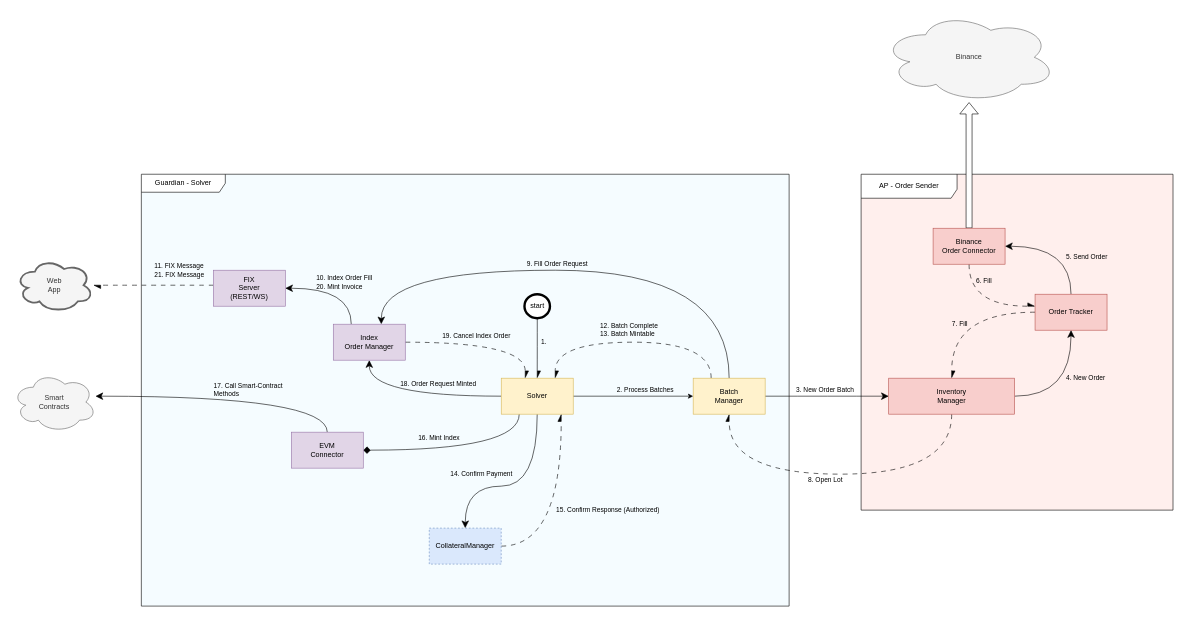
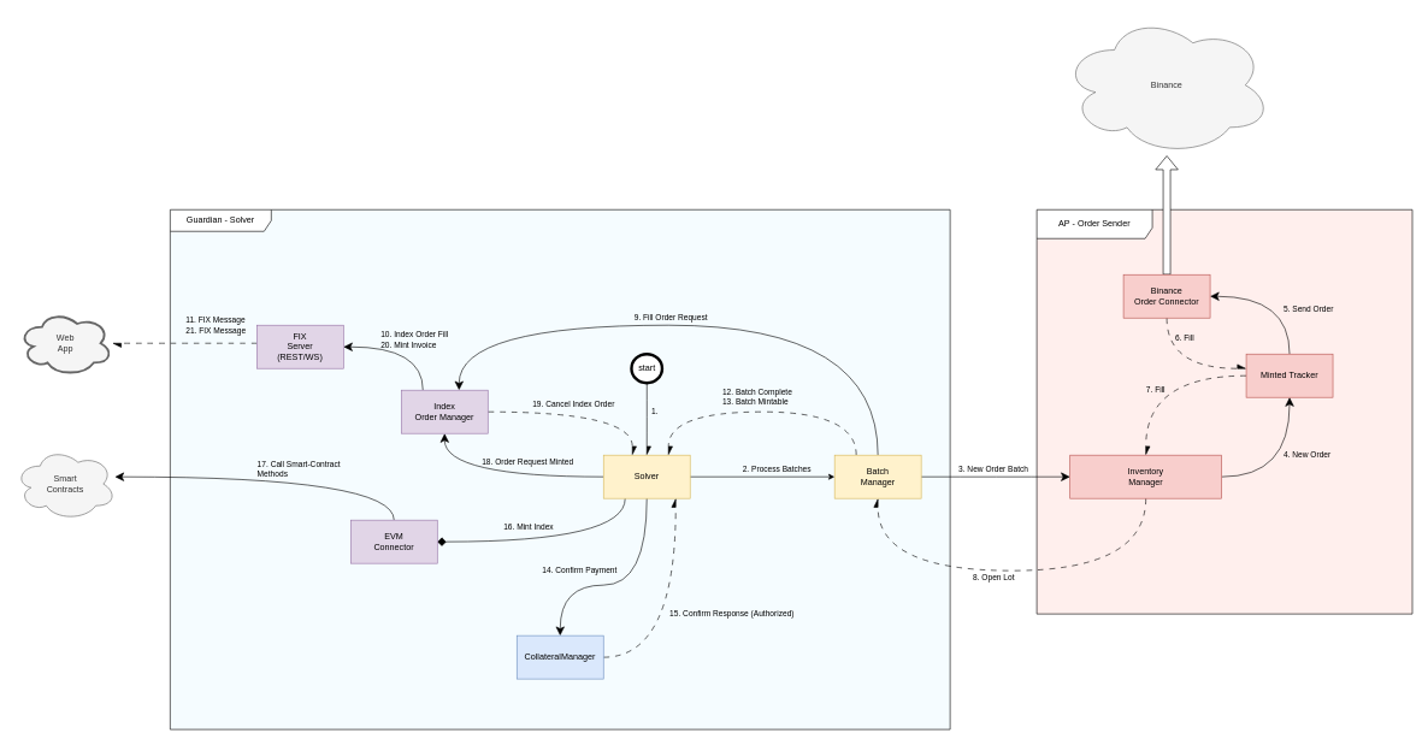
  <mxCell id="0" />
  <mxCell id="1" parent="0" />
  <mxCell id="2" value="Guardian - Solver" style="shape=umlFrame;whiteSpace=wrap;html=1;pointerEvents=0;swimlaneFillColor=#F5FCFF;width=140;height=30;" vertex="1" parent="1"><mxGeometry x="235" y="290" width="1080" height="720" as="geometry" /></mxCell>
  <mxCell id="3" value="AP - Order Sender" style="shape=umlFrame;whiteSpace=wrap;html=1;pointerEvents=0;swimlaneFillColor=#FFEFED;labelBackgroundColor=none;width=160;height=40;" vertex="1" parent="1"><mxGeometry x="1435" y="290" width="520" height="560" as="geometry" /></mxCell>
  <mxCell id="4" style="rounded=0;orthogonalLoop=1;jettySize=auto;html=1;shape=flexArrow;labelBackgroundColor=none;fillColor=default;" edge="1" parent="1" source="6" target="22"><mxGeometry relative="1" as="geometry"><mxPoint x="1425" y="350" as="targetPoint" /></mxGeometry></mxCell>
  <mxCell id="5" value="6. Fill" style="edgeStyle=orthogonalEdgeStyle;rounded=0;orthogonalLoop=1;jettySize=auto;html=1;dashed=1;dashPattern=8 8;curved=1;align=left;endArrow=async;endFill=1;endSize=10;labelBackgroundColor=none;" edge="1" parent="1" source="6" target="9"><mxGeometry x="-0.7" y="10" relative="1" as="geometry"><Array as="points"><mxPoint x="1615" y="510" /></Array><mxPoint y="1" as="offset" /></mxGeometry></mxCell>
  <mxCell id="6" value="Binance&lt;div&gt;&lt;span style=&quot;&quot;&gt;Order Connector&lt;/span&gt;&lt;br&gt;&lt;/div&gt;" style="rounded=0;whiteSpace=wrap;html=1;fillColor=#f8cecc;strokeColor=#b85450;labelBackgroundColor=none;" vertex="1" parent="1"><mxGeometry x="1555" y="380" width="120" height="60" as="geometry" /></mxCell>
  <mxCell id="7" value="5. Send Order" style="edgeStyle=orthogonalEdgeStyle;rounded=0;orthogonalLoop=1;jettySize=auto;html=1;endArrow=classic;endFill=1;labelBackgroundColor=none;curved=1;align=left;endSize=10;" edge="1" parent="1" source="9" target="6"><mxGeometry x="-0.333" y="10" relative="1" as="geometry"><mxPoint as="offset" /><Array as="points"><mxPoint x="1785" y="410" /></Array></mxGeometry></mxCell>
  <mxCell id="8" value="7. Fill" style="edgeStyle=orthogonalEdgeStyle;rounded=0;orthogonalLoop=1;jettySize=auto;html=1;curved=1;dashed=1;dashPattern=8 8;endArrow=async;endFill=1;endSize=10;align=right;labelBackgroundColor=none;" edge="1" parent="1" source="9" target="12"><mxGeometry x="-0.108" y="20" relative="1" as="geometry"><mxPoint as="offset" /></mxGeometry></mxCell>
- <mxCell id="9" value="&lt;div&gt;&lt;span style=&quot;&quot;&gt;Order Tracker&lt;/span&gt;&lt;br&gt;&lt;/div&gt;" style="rounded=0;whiteSpace=wrap;html=1;fillColor=#f8cecc;strokeColor=#b85450;labelBackgroundColor=none;" vertex="1" parent="1"><mxGeometry x="1725" y="490" width="120" height="60" as="geometry" /></mxCell>
+ <mxCell id="9" value="&lt;div&gt;&lt;span style=&quot;&quot;&gt;Minted Tracker&lt;/span&gt;&lt;br&gt;&lt;/div&gt;" style="rounded=0;whiteSpace=wrap;html=1;fillColor=#f8cecc;strokeColor=#b85450;labelBackgroundColor=none;" vertex="1" parent="1"><mxGeometry x="1725" y="490" width="120" height="60" as="geometry" /></mxCell>
  <mxCell id="10" value="4. New Order" style="edgeStyle=orthogonalEdgeStyle;rounded=0;orthogonalLoop=1;jettySize=auto;html=1;curved=1;align=left;endSize=10;labelBackgroundColor=none;" edge="1" parent="1" source="12" target="9"><mxGeometry x="0.216" y="10" relative="1" as="geometry"><mxPoint as="offset" /></mxGeometry></mxCell>
  <mxCell id="11" value="8. Open Lot" style="edgeStyle=orthogonalEdgeStyle;rounded=0;orthogonalLoop=1;jettySize=auto;html=1;endSize=10;dashed=1;dashPattern=8 8;curved=1;endArrow=async;endFill=1;align=left;labelBackgroundColor=none;" edge="1" parent="1" source="12" target="21"><mxGeometry x="0.194" y="10" relative="1" as="geometry"><mxPoint x="1485" y="460" as="targetPoint" /><Array as="points"><mxPoint x="1586" y="790" /><mxPoint x="1215" y="790" /></Array><mxPoint as="offset" /></mxGeometry></mxCell>
  <mxCell id="12" value="&lt;div&gt;Inventory&lt;/div&gt;&lt;div&gt;Manager&lt;/div&gt;" style="rounded=0;whiteSpace=wrap;html=1;fillColor=#f8cecc;strokeColor=#b85450;labelBackgroundColor=none;" vertex="1" parent="1"><mxGeometry x="1481" y="630" width="210" height="60" as="geometry" /></mxCell>
  <mxCell id="13" value="2. Process Batches" style="edgeStyle=orthogonalEdgeStyle;rounded=0;orthogonalLoop=1;jettySize=auto;html=1;align=left;labelBackgroundColor=none;" edge="1" parent="1" source="17" target="21"><mxGeometry x="-0.3" y="10" relative="1" as="geometry"><mxPoint x="1" as="offset" /></mxGeometry></mxCell>
  <mxCell id="14" value="18. Order Request Minted" style="edgeStyle=orthogonalEdgeStyle;rounded=0;orthogonalLoop=1;jettySize=auto;html=1;curved=1;endArrow=classic;endFill=1;endSize=10;align=left;labelBackgroundColor=none;" edge="1" parent="1" source="17" target="27"><mxGeometry x="0.214" y="-20" relative="1" as="geometry"><mxPoint as="offset" /></mxGeometry></mxCell>
  <mxCell id="15" value="16. Mint Index" style="edgeStyle=orthogonalEdgeStyle;rounded=0;orthogonalLoop=1;jettySize=auto;html=1;endSize=10;curved=1;align=left;labelBackgroundColor=none;endArrow=diamond;" edge="1" parent="1" source="17" target="30"><mxGeometry x="0.438" y="-20" relative="1" as="geometry"><Array as="points"><mxPoint x="865" y="750" /></Array><mxPoint as="offset" /></mxGeometry></mxCell>
  <mxCell id="16" value="14. Confirm Payment" style="edgeStyle=orthogonalEdgeStyle;rounded=0;orthogonalLoop=1;jettySize=auto;html=1;endSize=10;curved=1;align=right;labelBackgroundColor=none;" edge="1" parent="1" source="17" target="33"><mxGeometry x="0.032" y="-20" relative="1" as="geometry"><Array as="points"><mxPoint x="895" y="810" /><mxPoint x="775" y="810" /></Array><mxPoint as="offset" /></mxGeometry></mxCell>
  <mxCell id="17" value="&lt;div&gt;Solver&lt;/div&gt;" style="rounded=0;whiteSpace=wrap;html=1;labelBackgroundColor=none;fillColor=#fff2cc;strokeColor=#d6b656;" vertex="1" parent="1"><mxGeometry x="835" y="630" width="120" height="60" as="geometry" /></mxCell>
  <mxCell id="18" value="3. New Order Batch" style="edgeStyle=orthogonalEdgeStyle;rounded=0;orthogonalLoop=1;jettySize=auto;html=1;endSize=10;curved=1;align=left;labelBackgroundColor=none;" edge="1" parent="1" source="21" target="12"><mxGeometry x="-0.515" y="10" relative="1" as="geometry"><Array as="points"><mxPoint x="1385" y="660" /><mxPoint x="1385" y="660" /></Array><mxPoint as="offset" /></mxGeometry></mxCell>
  <mxCell id="19" value="12. Batch Complete&lt;div&gt;13. Batch Mintable&lt;/div&gt;" style="edgeStyle=orthogonalEdgeStyle;rounded=0;orthogonalLoop=1;jettySize=auto;html=1;endArrow=async;endFill=1;endSize=10;curved=1;align=left;dashed=1;dashPattern=8 8;labelBackgroundColor=none;" edge="1" parent="1" source="21" target="17"><mxGeometry x="0.3" y="-20" relative="1" as="geometry"><Array as="points"><mxPoint x="1185" y="570" /><mxPoint x="925" y="570" /></Array><mxPoint as="offset" /></mxGeometry></mxCell>
  <mxCell id="20" value="9. Fill Order Request" style="edgeStyle=orthogonalEdgeStyle;rounded=0;orthogonalLoop=1;jettySize=auto;html=1;curved=1;endSize=10;align=left;labelBackgroundColor=none;" edge="1" parent="1" source="21" target="27"><mxGeometry x="0.221" y="-10" relative="1" as="geometry"><Array as="points"><mxPoint x="1215" y="450" /><mxPoint x="635" y="450" /></Array><mxPoint as="offset" /></mxGeometry></mxCell>
  <mxCell id="21" value="&lt;div&gt;Batch&lt;/div&gt;&lt;div&gt;Manager&lt;/div&gt;" style="rounded=0;whiteSpace=wrap;html=1;labelBackgroundColor=none;fillColor=#fff2cc;strokeColor=#d6b656;" vertex="1" parent="1"><mxGeometry x="1155" y="630" width="120" height="60" as="geometry" /></mxCell>
- <mxCell id="22" value="Binance" style="ellipse;shape=cloud;whiteSpace=wrap;html=1;fillColor=#f5f5f5;fontColor=#333333;strokeColor=#666666;labelBackgroundColor=none;" vertex="1" parent="1"><mxGeometry x="1470" y="20" width="290" height="150" as="geometry" /></mxCell>
+ <mxCell id="22" value="Binance" style="ellipse;shape=cloud;whiteSpace=wrap;html=1;fillColor=#f5f5f5;fontColor=#333333;strokeColor=#666666;labelBackgroundColor=none;" vertex="1" parent="1"><mxGeometry x="1470" y="20" width="290" height="195" as="geometry" /></mxCell>
  <mxCell id="23" value="11. FIX Message&lt;div&gt;21. FIX Message&lt;/div&gt;" style="edgeStyle=orthogonalEdgeStyle;rounded=0;orthogonalLoop=1;jettySize=auto;html=1;endSize=10;endArrow=async;endFill=1;dashed=1;dashPattern=8 8;curved=1;align=left;labelBackgroundColor=none;" edge="1" parent="1" source="24" target="28"><mxGeometry y="-25" relative="1" as="geometry"><Array as="points"><mxPoint x="345" y="475" /><mxPoint x="345" y="475" /></Array><mxPoint as="offset" /></mxGeometry></mxCell>
  <mxCell id="24" value="FIX&lt;div&gt;&lt;span style=&quot;&quot;&gt;Server&lt;/span&gt;&lt;/div&gt;&lt;div&gt;&lt;span style=&quot;&quot;&gt;(REST/WS)&lt;/span&gt;&lt;/div&gt;" style="rounded=0;whiteSpace=wrap;html=1;fillColor=#e1d5e7;strokeColor=#9673a6;labelBackgroundColor=none;" vertex="1" parent="1"><mxGeometry x="355" y="450" width="120" height="60" as="geometry" /></mxCell>
  <mxCell id="25" value="10. Index Order Fill&lt;div&gt;20. Mint Invoice&lt;/div&gt;" style="edgeStyle=orthogonalEdgeStyle;rounded=0;orthogonalLoop=1;jettySize=auto;html=1;curved=1;endSize=10;align=left;labelBackgroundColor=none;" edge="1" parent="1" source="27" target="24"><mxGeometry x="0.412" y="-10" relative="1" as="geometry"><Array as="points"><mxPoint x="585" y="480" /></Array><mxPoint as="offset" /></mxGeometry></mxCell>
  <mxCell id="26" value="19. Cancel Index Order" style="edgeStyle=orthogonalEdgeStyle;rounded=0;orthogonalLoop=1;jettySize=auto;html=1;dashed=1;dashPattern=8 8;curved=1;endArrow=async;endFill=1;align=left;labelBackgroundColor=none;endSize=10;" edge="1" parent="1" source="27" target="17"><mxGeometry x="-0.538" y="10" relative="1" as="geometry"><Array as="points"><mxPoint x="875" y="570" /></Array><mxPoint as="offset" /></mxGeometry></mxCell>
  <mxCell id="27" value="&lt;div&gt;Index&lt;/div&gt;&lt;div&gt;Order Manager&lt;/div&gt;" style="rounded=0;whiteSpace=wrap;html=1;fillColor=#e1d5e7;strokeColor=#9673a6;labelBackgroundColor=none;" vertex="1" parent="1"><mxGeometry x="555" y="540" width="120" height="60" as="geometry" /></mxCell>
  <mxCell id="28" value="Web&lt;div&gt;App&lt;/div&gt;" style="ellipse;shape=cloud;whiteSpace=wrap;html=1;fillColor=#f5f5f5;fontColor=#333333;strokeColor=#666666;labelBackgroundColor=none;strokeWidth=3;" vertex="1" parent="1"><mxGeometry x="25" y="430" width="130" height="90" as="geometry" /></mxCell>
  <mxCell id="29" value="17. Call Smart-Contract&lt;div&gt;Methods&lt;/div&gt;" style="rounded=0;orthogonalLoop=1;jettySize=auto;html=1;edgeStyle=orthogonalEdgeStyle;curved=1;endSize=10;align=left;labelBackgroundColor=none;" edge="1" parent="1" source="30" target="31"><mxGeometry x="0.124" y="-10" relative="1" as="geometry"><Array as="points"><mxPoint x="545" y="660" /></Array><mxPoint as="offset" /></mxGeometry></mxCell>
  <mxCell id="30" value="EVM&lt;div&gt;Connector&lt;/div&gt;" style="rounded=0;whiteSpace=wrap;html=1;fillColor=#e1d5e7;strokeColor=#9673a6;labelBackgroundColor=none;" vertex="1" parent="1"><mxGeometry x="485" y="720" width="120" height="60" as="geometry" /></mxCell>
  <mxCell id="31" value="&lt;div&gt;Smart&lt;/div&gt;&lt;div&gt;Contracts&lt;/div&gt;" style="ellipse;shape=cloud;whiteSpace=wrap;html=1;fillColor=#f5f5f5;fontColor=#333333;strokeColor=#666666;labelBackgroundColor=none;" vertex="1" parent="1"><mxGeometry x="20" y="620" width="140" height="100" as="geometry" /></mxCell>
  <mxCell id="32" value="15. Confirm Response (Authorized)" style="edgeStyle=orthogonalEdgeStyle;rounded=0;orthogonalLoop=1;jettySize=auto;html=1;curved=1;dashed=1;dashPattern=8 8;endArrow=async;endFill=1;endSize=10;align=left;labelBackgroundColor=none;" edge="1" parent="1" source="33" target="17"><mxGeometry y="10" relative="1" as="geometry"><Array as="points"><mxPoint x="935" y="910" /></Array><mxPoint as="offset" /></mxGeometry></mxCell>
- <mxCell id="33" value="&lt;div&gt;CollateralManager&lt;/div&gt;" style="rounded=0;whiteSpace=wrap;html=1;labelBackgroundColor=none;fillColor=#dae8fc;strokeColor=#6c8ebf;dashed=1;" vertex="1" parent="1"><mxGeometry x="715" y="880" width="120" height="60" as="geometry" /></mxCell>
+ <mxCell id="33" value="&lt;div&gt;CollateralManager&lt;/div&gt;" style="rounded=0;whiteSpace=wrap;html=1;labelBackgroundColor=none;fillColor=#dae8fc;strokeColor=#6c8ebf;" vertex="1" parent="1"><mxGeometry x="715" y="880" width="120" height="60" as="geometry" /></mxCell>
  <mxCell id="34" value="1." style="edgeStyle=orthogonalEdgeStyle;rounded=0;orthogonalLoop=1;jettySize=auto;html=1;curved=1;endArrow=async;endFill=1;endSize=10;labelBackgroundColor=none;" edge="1" parent="1" source="35" target="17"><mxGeometry x="-0.21" y="11" relative="1" as="geometry"><mxPoint as="offset" /></mxGeometry></mxCell>
  <mxCell id="35" value="start" style="strokeWidth=4;html=1;shape=mxgraph.flowchart.start_2;whiteSpace=wrap;" vertex="1" parent="1"><mxGeometry x="873.75" y="490" width="42.5" height="40" as="geometry" /></mxCell>
